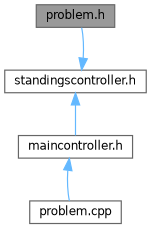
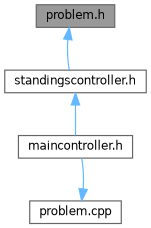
  digraph {
    node [color=grey40 fillcolor=white fontname=Helvetica fontsize=10 shape=box style=filled]
    edge [color=steelblue1 dir=back fontname=Helvetica fontsize=10 labelfontname=Helvetica labelfontsize=10 style=solid]
    n1 [color=gray40 fillcolor=grey60 fontcolor=black height=0.2 label="problem.h" width=0.4]
    n2 [height=0.2 label="standingscontroller.h" width=0.4]
    n3 [height=0.2 label="maincontroller.h" width=0.4]
    n4 [height=0.2 label="problem.cpp" width=0.4]
-   n2 -> n1
+   n1 -> n2
    n2 -> n3
-   n3 -> n4
+   n4 -> n3
  }
